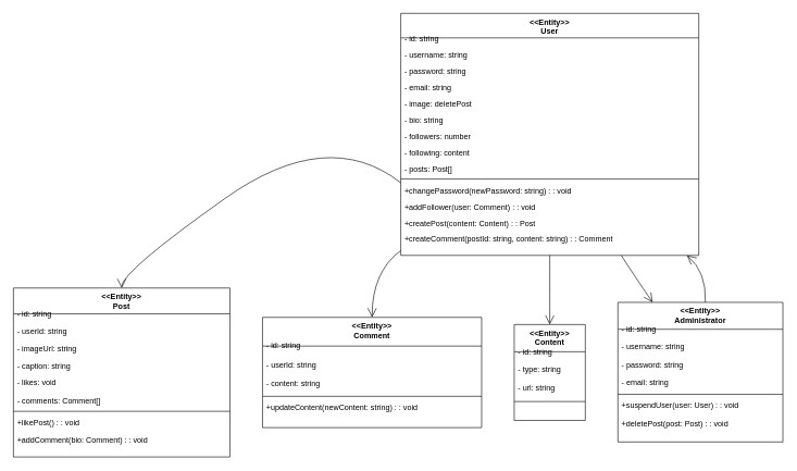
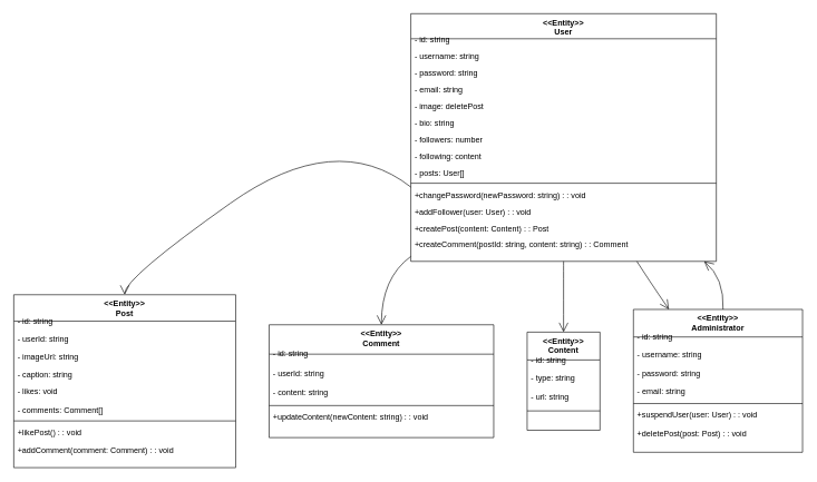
  <mxCell id="0" />
  <mxCell id="1" parent="0" />
  <mxCell id="2" value="&lt;&lt;Entity&gt;&gt;&#10;User" style="swimlane;fontStyle=1;align=center;verticalAlign=top;childLayout=stackLayout;horizontal=1;startSize=37.552;horizontalStack=0;resizeParent=1;resizeParentMax=0;resizeLast=0;collapsible=0;marginBottom=0;" parent="1" vertex="1"><mxGeometry x="614" y="20" width="457" height="371" as="geometry" /></mxCell>
  <mxCell id="3" value="- id: string" style="text;strokeColor=none;fillColor=none;align=left;verticalAlign=top;spacingLeft=4;spacingRight=4;overflow=hidden;rotatable=0;points=[[0,0.5],[1,0.5]];portConstraint=eastwest;" parent="2" vertex="1"><mxGeometry y="25" width="457" height="25" as="geometry" /></mxCell>
  <mxCell id="4" value="- username: string" style="text;strokeColor=none;fillColor=none;align=left;verticalAlign=top;spacingLeft=4;spacingRight=4;overflow=hidden;rotatable=0;points=[[0,0.5],[1,0.5]];portConstraint=eastwest;" parent="2" vertex="1"><mxGeometry y="50" width="457" height="25" as="geometry" /></mxCell>
  <mxCell id="5" value="- password: string" style="text;strokeColor=none;fillColor=none;align=left;verticalAlign=top;spacingLeft=4;spacingRight=4;overflow=hidden;rotatable=0;points=[[0,0.5],[1,0.5]];portConstraint=eastwest;" parent="2" vertex="1"><mxGeometry y="75" width="457" height="25" as="geometry" /></mxCell>
  <mxCell id="6" value="- email: string" style="text;strokeColor=none;fillColor=none;align=left;verticalAlign=top;spacingLeft=4;spacingRight=4;overflow=hidden;rotatable=0;points=[[0,0.5],[1,0.5]];portConstraint=eastwest;" parent="2" vertex="1"><mxGeometry y="100" width="457" height="25" as="geometry" /></mxCell>
  <mxCell id="7" value="- image: deletePost" style="text;strokeColor=none;fillColor=none;align=left;verticalAlign=top;spacingLeft=4;spacingRight=4;overflow=hidden;rotatable=0;points=[[0,0.5],[1,0.5]];portConstraint=eastwest;" parent="2" vertex="1"><mxGeometry y="125" width="457" height="25" as="geometry" /></mxCell>
  <mxCell id="8" value="- bio: string" style="text;strokeColor=none;fillColor=none;align=left;verticalAlign=top;spacingLeft=4;spacingRight=4;overflow=hidden;rotatable=0;points=[[0,0.5],[1,0.5]];portConstraint=eastwest;" parent="2" vertex="1"><mxGeometry y="150" width="457" height="25" as="geometry" /></mxCell>
  <mxCell id="9" value="- followers: number" style="text;strokeColor=none;fillColor=none;align=left;verticalAlign=top;spacingLeft=4;spacingRight=4;overflow=hidden;rotatable=0;points=[[0,0.5],[1,0.5]];portConstraint=eastwest;" parent="2" vertex="1"><mxGeometry y="175" width="457" height="25" as="geometry" /></mxCell>
  <mxCell id="10" value="- following: content" style="text;strokeColor=none;fillColor=none;align=left;verticalAlign=top;spacingLeft=4;spacingRight=4;overflow=hidden;rotatable=0;points=[[0,0.5],[1,0.5]];portConstraint=eastwest;" parent="2" vertex="1"><mxGeometry y="200" width="457" height="25" as="geometry" /></mxCell>
- <mxCell id="11" value="- posts: Post[]" style="text;strokeColor=none;fillColor=none;align=left;verticalAlign=top;spacingLeft=4;spacingRight=4;overflow=hidden;rotatable=0;points=[[0,0.5],[1,0.5]];portConstraint=eastwest;" parent="2" vertex="1"><mxGeometry y="225" width="457" height="25" as="geometry" /></mxCell>
+ <mxCell id="11" value="- posts: User[]" style="text;strokeColor=none;fillColor=none;align=left;verticalAlign=top;spacingLeft=4;spacingRight=4;overflow=hidden;rotatable=0;points=[[0,0.5],[1,0.5]];portConstraint=eastwest;" parent="2" vertex="1"><mxGeometry y="225" width="457" height="25" as="geometry" /></mxCell>
  <mxCell id="12" style="line;strokeWidth=1;fillColor=none;align=left;verticalAlign=middle;spacingTop=-1;spacingLeft=3;spacingRight=3;rotatable=0;labelPosition=right;points=[];portConstraint=eastwest;strokeColor=inherit;" parent="2" vertex="1"><mxGeometry y="250" width="457" height="8" as="geometry" /></mxCell>
  <mxCell id="13" value="+changePassword(newPassword: string) : : void" style="text;strokeColor=none;fillColor=none;align=left;verticalAlign=top;spacingLeft=4;spacingRight=4;overflow=hidden;rotatable=0;points=[[0,0.5],[1,0.5]];portConstraint=eastwest;" parent="2" vertex="1"><mxGeometry y="258" width="457" height="25" as="geometry" /></mxCell>
- <mxCell id="14" value="+addFollower(user: Comment) : : void" style="text;strokeColor=none;fillColor=none;align=left;verticalAlign=top;spacingLeft=4;spacingRight=4;overflow=hidden;rotatable=0;points=[[0,0.5],[1,0.5]];portConstraint=eastwest;" parent="2" vertex="1"><mxGeometry y="283" width="457" height="25" as="geometry" /></mxCell>
+ <mxCell id="14" value="+addFollower(user: User) : : void" style="text;strokeColor=none;fillColor=none;align=left;verticalAlign=top;spacingLeft=4;spacingRight=4;overflow=hidden;rotatable=0;points=[[0,0.5],[1,0.5]];portConstraint=eastwest;" parent="2" vertex="1"><mxGeometry y="283" width="457" height="25" as="geometry" /></mxCell>
  <mxCell id="15" value="+createPost(content: Content) : : Post" style="text;strokeColor=none;fillColor=none;align=left;verticalAlign=top;spacingLeft=4;spacingRight=4;overflow=hidden;rotatable=0;points=[[0,0.5],[1,0.5]];portConstraint=eastwest;" parent="2" vertex="1"><mxGeometry y="308" width="457" height="25" as="geometry" /></mxCell>
  <mxCell id="16" value="+createComment(postId: string, content: string) : : Comment" style="text;strokeColor=none;fillColor=none;align=left;verticalAlign=top;spacingLeft=4;spacingRight=4;overflow=hidden;rotatable=0;points=[[0,0.5],[1,0.5]];portConstraint=eastwest;" parent="2" vertex="1"><mxGeometry y="333" width="457" height="25" as="geometry" /></mxCell>
  <mxCell id="17" value="&lt;&lt;Entity&gt;&gt;&#10;Post" style="swimlane;fontStyle=1;align=center;verticalAlign=top;childLayout=stackLayout;horizontal=1;startSize=39.632;horizontalStack=0;resizeParent=1;resizeParentMax=0;resizeLast=0;collapsible=0;marginBottom=0;" parent="1" vertex="1"><mxGeometry x="20" y="441" width="332" height="259" as="geometry" /></mxCell>
  <mxCell id="18" value="- id: string" style="text;strokeColor=none;fillColor=none;align=left;verticalAlign=top;spacingLeft=4;spacingRight=4;overflow=hidden;rotatable=0;points=[[0,0.5],[1,0.5]];portConstraint=eastwest;" parent="17" vertex="1"><mxGeometry y="26" width="332" height="26" as="geometry" /></mxCell>
  <mxCell id="19" value="- userId: string" style="text;strokeColor=none;fillColor=none;align=left;verticalAlign=top;spacingLeft=4;spacingRight=4;overflow=hidden;rotatable=0;points=[[0,0.5],[1,0.5]];portConstraint=eastwest;" parent="17" vertex="1"><mxGeometry y="53" width="332" height="26" as="geometry" /></mxCell>
  <mxCell id="20" value="- imageUrl: string" style="text;strokeColor=none;fillColor=none;align=left;verticalAlign=top;spacingLeft=4;spacingRight=4;overflow=hidden;rotatable=0;points=[[0,0.5],[1,0.5]];portConstraint=eastwest;" parent="17" vertex="1"><mxGeometry y="79" width="332" height="26" as="geometry" /></mxCell>
  <mxCell id="21" value="- caption: string" style="text;strokeColor=none;fillColor=none;align=left;verticalAlign=top;spacingLeft=4;spacingRight=4;overflow=hidden;rotatable=0;points=[[0,0.5],[1,0.5]];portConstraint=eastwest;" parent="17" vertex="1"><mxGeometry y="106" width="332" height="26" as="geometry" /></mxCell>
  <mxCell id="22" value="- likes: void" style="text;strokeColor=none;fillColor=none;align=left;verticalAlign=top;spacingLeft=4;spacingRight=4;overflow=hidden;rotatable=0;points=[[0,0.5],[1,0.5]];portConstraint=eastwest;" parent="17" vertex="1"><mxGeometry y="132" width="332" height="26" as="geometry" /></mxCell>
  <mxCell id="23" value="- comments: Comment[]" style="text;strokeColor=none;fillColor=none;align=left;verticalAlign=top;spacingLeft=4;spacingRight=4;overflow=hidden;rotatable=0;points=[[0,0.5],[1,0.5]];portConstraint=eastwest;" parent="17" vertex="1"><mxGeometry y="159" width="332" height="26" as="geometry" /></mxCell>
  <mxCell id="24" style="line;strokeWidth=1;fillColor=none;align=left;verticalAlign=middle;spacingTop=-1;spacingLeft=3;spacingRight=3;rotatable=0;labelPosition=right;points=[];portConstraint=eastwest;strokeColor=inherit;" parent="17" vertex="1"><mxGeometry y="185" width="332" height="8" as="geometry" /></mxCell>
  <mxCell id="25" value="+likePost() : : void" style="text;strokeColor=none;fillColor=none;align=left;verticalAlign=top;spacingLeft=4;spacingRight=4;overflow=hidden;rotatable=0;points=[[0,0.5],[1,0.5]];portConstraint=eastwest;" parent="17" vertex="1"><mxGeometry y="193" width="332" height="26" as="geometry" /></mxCell>
- <mxCell id="26" value="+addComment(bio: Comment) : : void" style="text;strokeColor=none;fillColor=none;align=left;verticalAlign=top;spacingLeft=4;spacingRight=4;overflow=hidden;rotatable=0;points=[[0,0.5],[1,0.5]];portConstraint=eastwest;" parent="17" vertex="1"><mxGeometry y="219" width="332" height="26" as="geometry" /></mxCell>
+ <mxCell id="26" value="+addComment(comment: Comment) : : void" style="text;strokeColor=none;fillColor=none;align=left;verticalAlign=top;spacingLeft=4;spacingRight=4;overflow=hidden;rotatable=0;points=[[0,0.5],[1,0.5]];portConstraint=eastwest;" parent="17" vertex="1"><mxGeometry y="219" width="332" height="26" as="geometry" /></mxCell>
  <mxCell id="27" value="&lt;&lt;Entity&gt;&gt;&#10;Comment" style="swimlane;fontStyle=1;align=center;verticalAlign=top;childLayout=stackLayout;horizontal=1;startSize=44.018;horizontalStack=0;resizeParent=1;resizeParentMax=0;resizeLast=0;collapsible=0;marginBottom=0;" parent="1" vertex="1"><mxGeometry x="402" y="486" width="336" height="169" as="geometry" /></mxCell>
  <mxCell id="28" value="- id: string" style="text;strokeColor=none;fillColor=none;align=left;verticalAlign=top;spacingLeft=4;spacingRight=4;overflow=hidden;rotatable=0;points=[[0,0.5],[1,0.5]];portConstraint=eastwest;" parent="27" vertex="1"><mxGeometry y="29" width="336" height="29" as="geometry" /></mxCell>
  <mxCell id="29" value="- userId: string" style="text;strokeColor=none;fillColor=none;align=left;verticalAlign=top;spacingLeft=4;spacingRight=4;overflow=hidden;rotatable=0;points=[[0,0.5],[1,0.5]];portConstraint=eastwest;" parent="27" vertex="1"><mxGeometry y="59" width="336" height="29" as="geometry" /></mxCell>
  <mxCell id="30" value="- content: string" style="text;strokeColor=none;fillColor=none;align=left;verticalAlign=top;spacingLeft=4;spacingRight=4;overflow=hidden;rotatable=0;points=[[0,0.5],[1,0.5]];portConstraint=eastwest;" parent="27" vertex="1"><mxGeometry y="88" width="336" height="29" as="geometry" /></mxCell>
  <mxCell id="31" style="line;strokeWidth=1;fillColor=none;align=left;verticalAlign=middle;spacingTop=-1;spacingLeft=3;spacingRight=3;rotatable=0;labelPosition=right;points=[];portConstraint=eastwest;strokeColor=inherit;" parent="27" vertex="1"><mxGeometry y="117" width="336" height="8" as="geometry" /></mxCell>
  <mxCell id="32" value="+updateContent(newContent: string) : : void" style="text;strokeColor=none;fillColor=none;align=left;verticalAlign=top;spacingLeft=4;spacingRight=4;overflow=hidden;rotatable=0;points=[[0,0.5],[1,0.5]];portConstraint=eastwest;" parent="27" vertex="1"><mxGeometry y="125" width="336" height="29" as="geometry" /></mxCell>
  <mxCell id="33" value="&lt;&lt;Entity&gt;&gt;&#10;Content" style="swimlane;fontStyle=1;align=center;verticalAlign=top;childLayout=stackLayout;horizontal=1;startSize=41.7;horizontalStack=0;resizeParent=1;resizeParentMax=0;resizeLast=0;collapsible=0;marginBottom=0;" parent="1" vertex="1"><mxGeometry x="788" y="497" width="109" height="147" as="geometry" /></mxCell>
  <mxCell id="34" value="- id: string" style="text;strokeColor=none;fillColor=none;align=left;verticalAlign=top;spacingLeft=4;spacingRight=4;overflow=hidden;rotatable=0;points=[[0,0.5],[1,0.5]];portConstraint=eastwest;" parent="33" vertex="1"><mxGeometry y="28" width="109" height="28" as="geometry" /></mxCell>
  <mxCell id="35" value="- type: string" style="text;strokeColor=none;fillColor=none;align=left;verticalAlign=top;spacingLeft=4;spacingRight=4;overflow=hidden;rotatable=0;points=[[0,0.5],[1,0.5]];portConstraint=eastwest;" parent="33" vertex="1"><mxGeometry y="56" width="109" height="28" as="geometry" /></mxCell>
  <mxCell id="36" value="- url: string" style="text;strokeColor=none;fillColor=none;align=left;verticalAlign=top;spacingLeft=4;spacingRight=4;overflow=hidden;rotatable=0;points=[[0,0.5],[1,0.5]];portConstraint=eastwest;" parent="33" vertex="1"><mxGeometry y="83" width="109" height="28" as="geometry" /></mxCell>
  <mxCell id="37" style="line;strokeWidth=1;fillColor=none;align=left;verticalAlign=middle;spacingTop=-1;spacingLeft=3;spacingRight=3;rotatable=0;labelPosition=right;points=[];portConstraint=eastwest;strokeColor=inherit;" parent="33" vertex="1"><mxGeometry y="111" width="109" height="14" as="geometry" /></mxCell>
  <mxCell id="38" value="&lt;&lt;Entity&gt;&gt;&#10;Administrator" style="swimlane;fontStyle=1;align=center;verticalAlign=top;childLayout=stackLayout;horizontal=1;startSize=41.24;horizontalStack=0;resizeParent=1;resizeParentMax=0;resizeLast=0;collapsible=0;marginBottom=0;" parent="1" vertex="1"><mxGeometry x="947" y="463" width="253" height="214" as="geometry" /></mxCell>
  <mxCell id="39" value="- id: string" style="text;strokeColor=none;fillColor=none;align=left;verticalAlign=top;spacingLeft=4;spacingRight=4;overflow=hidden;rotatable=0;points=[[0,0.5],[1,0.5]];portConstraint=eastwest;" parent="38" vertex="1"><mxGeometry y="27" width="253" height="27" as="geometry" /></mxCell>
  <mxCell id="40" value="- username: string" style="text;strokeColor=none;fillColor=none;align=left;verticalAlign=top;spacingLeft=4;spacingRight=4;overflow=hidden;rotatable=0;points=[[0,0.5],[1,0.5]];portConstraint=eastwest;" parent="38" vertex="1"><mxGeometry y="55" width="253" height="27" as="geometry" /></mxCell>
  <mxCell id="41" value="- password: string" style="text;strokeColor=none;fillColor=none;align=left;verticalAlign=top;spacingLeft=4;spacingRight=4;overflow=hidden;rotatable=0;points=[[0,0.5],[1,0.5]];portConstraint=eastwest;" parent="38" vertex="1"><mxGeometry y="82" width="253" height="27" as="geometry" /></mxCell>
  <mxCell id="42" value="- email: string" style="text;strokeColor=none;fillColor=none;align=left;verticalAlign=top;spacingLeft=4;spacingRight=4;overflow=hidden;rotatable=0;points=[[0,0.5],[1,0.5]];portConstraint=eastwest;" parent="38" vertex="1"><mxGeometry y="110" width="253" height="27" as="geometry" /></mxCell>
  <mxCell id="43" style="line;strokeWidth=1;fillColor=none;align=left;verticalAlign=middle;spacingTop=-1;spacingLeft=3;spacingRight=3;rotatable=0;labelPosition=right;points=[];portConstraint=eastwest;strokeColor=inherit;" parent="38" vertex="1"><mxGeometry y="137" width="253" height="8" as="geometry" /></mxCell>
  <mxCell id="44" value="+suspendUser(user: User) : : void" style="text;strokeColor=none;fillColor=none;align=left;verticalAlign=top;spacingLeft=4;spacingRight=4;overflow=hidden;rotatable=0;points=[[0,0.5],[1,0.5]];portConstraint=eastwest;" parent="38" vertex="1"><mxGeometry y="145" width="253" height="27" as="geometry" /></mxCell>
  <mxCell id="45" value="+deletePost(post: Post) : : void" style="text;strokeColor=none;fillColor=none;align=left;verticalAlign=top;spacingLeft=4;spacingRight=4;overflow=hidden;rotatable=0;points=[[0,0.5],[1,0.5]];portConstraint=eastwest;" parent="38" vertex="1"><mxGeometry y="173" width="253" height="27" as="geometry" /></mxCell>
  <mxCell id="46" value="" style="curved=1;startArrow=none;endArrow=open;endSize=12;exitX=0;exitY=0.7;entryX=0.5;entryY=0;" parent="1" source="2" target="17" edge="1"><mxGeometry relative="1" as="geometry"><Array as="points"><mxPoint x="502" y="192" /><mxPoint x="186" y="416" /></Array></mxGeometry></mxCell>
  <mxCell id="47" value="" style="curved=1;startArrow=none;endArrow=open;endSize=12;exitX=0;exitY=0.98;entryX=0.5;entryY=0;" parent="1" source="2" target="27" edge="1"><mxGeometry relative="1" as="geometry"><Array as="points"><mxPoint x="570" y="416" /></Array></mxGeometry></mxCell>
  <mxCell id="48" value="" style="curved=1;startArrow=none;endArrow=open;endSize=12;exitX=0.5;exitY=1;entryX=0.5;entryY=0;" parent="1" source="2" target="33" edge="1"><mxGeometry relative="1" as="geometry"><Array as="points" /></mxGeometry></mxCell>
  <mxCell id="49" value="" style="curved=1;startArrow=none;endArrow=open;endSize=12;exitX=0.74;exitY=1;entryX=0.21;entryY=0;" parent="1" source="2" target="38" edge="1"><mxGeometry relative="1" as="geometry"><Array as="points"><mxPoint x="968" y="416" /></Array></mxGeometry></mxCell>
  <mxCell id="50" value="" style="curved=1;startArrow=none;endArrow=open;endSize=12;exitX=0.53;exitY=0;entryX=0.96;entryY=1;" parent="1" source="38" target="2" edge="1"><mxGeometry relative="1" as="geometry"><Array as="points"><mxPoint x="1083" y="416" /></Array></mxGeometry></mxCell>
